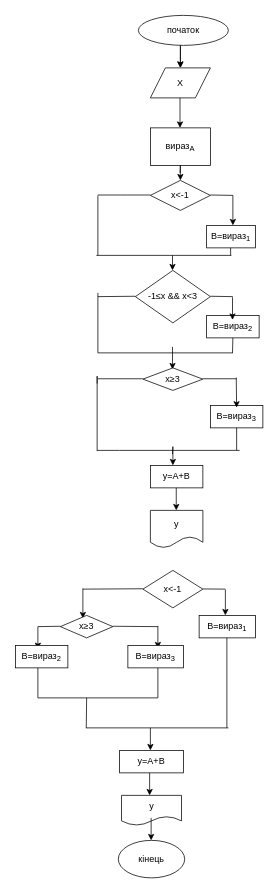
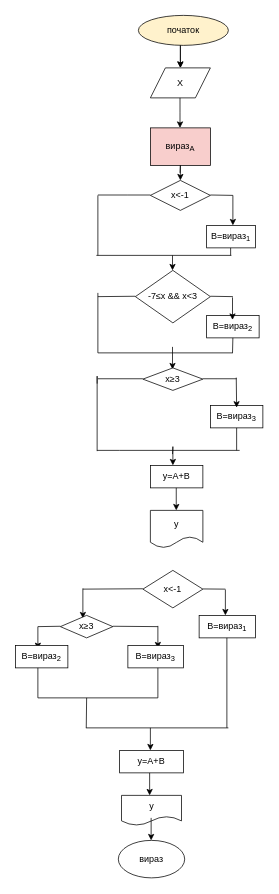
  <mxCell id="0" />
  <mxCell id="1" parent="0" />
- <mxCell id="2" value="початок" style="ellipse;whiteSpace=wrap;html=1;" vertex="1" parent="1"><mxGeometry x="184" y="20" width="120" height="40" as="geometry" /></mxCell>
+ <mxCell id="2" value="початок" style="ellipse;whiteSpace=wrap;html=1;fillColor=#fff2cc;" vertex="1" parent="1"><mxGeometry x="184" y="20" width="120" height="40" as="geometry" /></mxCell>
  <mxCell id="3" value="X" style="shape=parallelogram;perimeter=parallelogramPerimeter;whiteSpace=wrap;html=1;fixedSize=1;" vertex="1" parent="1"><mxGeometry x="200" y="90" width="80" height="40" as="geometry" /></mxCell>
  <mxCell id="4" value="" style="endArrow=classic;html=1;rounded=0;exitX=0.467;exitY=1;exitDx=0;exitDy=0;exitPerimeter=0;" edge="1" parent="1" source="2"><mxGeometry width="50" height="50" relative="1" as="geometry"><mxPoint x="240" y="70" as="sourcePoint" /><mxPoint x="240" y="90" as="targetPoint" /></mxGeometry></mxCell>
  <mxCell id="5" value="" style="endArrow=classic;html=1;rounded=0;exitX=0.467;exitY=1;exitDx=0;exitDy=0;exitPerimeter=0;" edge="1" parent="1"><mxGeometry width="50" height="50" relative="1" as="geometry"><mxPoint x="240" y="60" as="sourcePoint" /><mxPoint x="240" y="90" as="targetPoint" /></mxGeometry></mxCell>
  <mxCell id="6" value="" style="endArrow=classic;html=1;rounded=0;" edge="1" parent="1"><mxGeometry width="50" height="50" relative="1" as="geometry"><mxPoint x="239.5" y="130" as="sourcePoint" /><mxPoint x="239.5" y="170" as="targetPoint" /><Array as="points"><mxPoint x="239.5" y="150" /></Array></mxGeometry></mxCell>
- <mxCell id="7" value="вираз&lt;sub&gt;A&lt;/sub&gt;" style="rounded=0;whiteSpace=wrap;html=1;" vertex="1" parent="1"><mxGeometry x="200" y="170" width="80" height="50" as="geometry" /></mxCell>
+ <mxCell id="7" value="вираз&lt;sub&gt;A&lt;/sub&gt;" style="rounded=0;whiteSpace=wrap;html=1;fillColor=#f8cecc;" vertex="1" parent="1"><mxGeometry x="200" y="170" width="80" height="50" as="geometry" /></mxCell>
  <mxCell id="8" value="" style="endArrow=classic;html=1;rounded=0;" edge="1" parent="1"><mxGeometry width="50" height="50" relative="1" as="geometry"><mxPoint x="239.5" y="230" as="sourcePoint" /><mxPoint x="240" y="240" as="targetPoint" /><Array as="points"><mxPoint x="240" y="220" /></Array></mxGeometry></mxCell>
  <mxCell id="9" value="x&amp;lt;-1" style="rhombus;whiteSpace=wrap;html=1;" vertex="1" parent="1"><mxGeometry x="200" y="240" width="80" height="40" as="geometry" /></mxCell>
  <mxCell id="10" value="" style="endArrow=none;html=1;rounded=0;" edge="1" parent="1"><mxGeometry width="50" height="50" relative="1" as="geometry"><mxPoint x="200" y="259.5" as="sourcePoint" /><mxPoint x="130" y="259.5" as="targetPoint" /><Array as="points"><mxPoint x="170" y="259.5" /></Array></mxGeometry></mxCell>
  <mxCell id="11" value="" style="endArrow=none;html=1;rounded=0;" edge="1" parent="1"><mxGeometry width="50" height="50" relative="1" as="geometry"><mxPoint x="130" y="340" as="sourcePoint" /><mxPoint x="130" y="260" as="targetPoint" /></mxGeometry></mxCell>
  <mxCell id="12" value="" style="endArrow=none;html=1;rounded=0;" edge="1" parent="1"><mxGeometry width="50" height="50" relative="1" as="geometry"><mxPoint x="280" y="259.5" as="sourcePoint" /><mxPoint x="310" y="260" as="targetPoint" /></mxGeometry></mxCell>
  <mxCell id="13" value="" style="endArrow=classic;html=1;rounded=0;" edge="1" parent="1"><mxGeometry width="50" height="50" relative="1" as="geometry"><mxPoint x="310" y="260" as="sourcePoint" /><mxPoint x="310" y="300" as="targetPoint" /></mxGeometry></mxCell>
  <mxCell id="14" value="B=вираз&lt;sub&gt;1&lt;/sub&gt;" style="rounded=0;whiteSpace=wrap;html=1;" vertex="1" parent="1"><mxGeometry x="275" y="300" width="65" height="30" as="geometry" /></mxCell>
- <mxCell id="15" value="-1≤x &amp;amp;&amp;amp; x&amp;lt;3" style="rhombus;whiteSpace=wrap;html=1;" vertex="1" parent="1"><mxGeometry x="180" y="360" width="100" height="70" as="geometry" /></mxCell>
+ <mxCell id="15" value="-7≤x &amp;amp;&amp;amp; x&amp;lt;3" style="rhombus;whiteSpace=wrap;html=1;" vertex="1" parent="1"><mxGeometry x="180" y="360" width="100" height="70" as="geometry" /></mxCell>
  <mxCell id="16" value="" style="endArrow=none;html=1;rounded=0;" edge="1" parent="1"><mxGeometry width="50" height="50" relative="1" as="geometry"><mxPoint x="130" y="395" as="sourcePoint" /><mxPoint x="180" y="394.5" as="targetPoint" /></mxGeometry></mxCell>
  <mxCell id="17" value="" style="endArrow=none;html=1;rounded=0;" edge="1" parent="1"><mxGeometry width="50" height="50" relative="1" as="geometry"><mxPoint x="130" y="470" as="sourcePoint" /><mxPoint x="130" y="390" as="targetPoint" /></mxGeometry></mxCell>
  <mxCell id="18" value="B=вираз&lt;sub style=&quot;border-color: var(--border-color);&quot;&gt;2&lt;/sub&gt;" style="rounded=0;whiteSpace=wrap;html=1;" vertex="1" parent="1"><mxGeometry x="275" y="420" width="70" height="30" as="geometry" /></mxCell>
  <mxCell id="19" value="" style="endArrow=classic;html=1;rounded=0;" edge="1" parent="1"><mxGeometry width="50" height="50" relative="1" as="geometry"><mxPoint x="229.5" y="462" as="sourcePoint" /><mxPoint x="229.5" y="492" as="targetPoint" /></mxGeometry></mxCell>
  <mxCell id="20" value="" style="endArrow=none;html=1;rounded=0;" edge="1" parent="1"><mxGeometry width="50" height="50" relative="1" as="geometry"><mxPoint x="150" y="595" as="sourcePoint" /><mxPoint x="150" y="595" as="targetPoint" /><Array as="points" /></mxGeometry></mxCell>
  <mxCell id="21" value="x≥3" style="rhombus;whiteSpace=wrap;html=1;" vertex="1" parent="1"><mxGeometry x="190" y="490" width="80" height="30" as="geometry" /></mxCell>
  <mxCell id="22" value="" style="endArrow=none;html=1;rounded=0;" edge="1" parent="1"><mxGeometry width="50" height="50" relative="1" as="geometry"><mxPoint x="130" y="504.5" as="sourcePoint" /><mxPoint x="190" y="504.5" as="targetPoint" /></mxGeometry></mxCell>
  <mxCell id="23" value="" style="endArrow=none;html=1;rounded=0;" edge="1" parent="1"><mxGeometry width="50" height="50" relative="1" as="geometry"><mxPoint x="129" y="601" as="sourcePoint" /><mxPoint x="129" y="511" as="targetPoint" /><Array as="points"><mxPoint x="129" y="501" /></Array></mxGeometry></mxCell>
  <mxCell id="24" value="" style="endArrow=none;html=1;rounded=0;" edge="1" parent="1"><mxGeometry width="50" height="50" relative="1" as="geometry"><mxPoint x="129" y="600" as="sourcePoint" /><mxPoint x="319" y="600" as="targetPoint" /><Array as="points"><mxPoint x="159" y="600" /></Array></mxGeometry></mxCell>
  <mxCell id="25" value="" style="endArrow=none;html=1;rounded=0;" edge="1" parent="1"><mxGeometry width="50" height="50" relative="1" as="geometry"><mxPoint x="270" y="504.5" as="sourcePoint" /><mxPoint x="315" y="504.5" as="targetPoint" /></mxGeometry></mxCell>
  <mxCell id="26" value="B=вираз&lt;sub style=&quot;border-color: var(--border-color);&quot;&gt;3&lt;/sub&gt;" style="rounded=0;whiteSpace=wrap;html=1;" vertex="1" parent="1"><mxGeometry x="280" y="540" width="70" height="30" as="geometry" /></mxCell>
  <mxCell id="27" value="" style="endArrow=classic;html=1;rounded=0;" edge="1" parent="1"><mxGeometry width="50" height="50" relative="1" as="geometry"><mxPoint x="229.5" y="605" as="sourcePoint" /><mxPoint x="230" y="620" as="targetPoint" /><Array as="points"><mxPoint x="230" y="595" /></Array></mxGeometry></mxCell>
  <mxCell id="28" value="y=A+B" style="rounded=0;whiteSpace=wrap;html=1;" vertex="1" parent="1"><mxGeometry x="200" y="620" width="70" height="30" as="geometry" /></mxCell>
  <mxCell id="29" value="y" style="shape=document;whiteSpace=wrap;html=1;boundedLbl=1;" vertex="1" parent="1"><mxGeometry x="200" y="680" width="70" height="50" as="geometry" /></mxCell>
  <mxCell id="30" value="" style="endArrow=classic;html=1;rounded=0;" edge="1" parent="1"><mxGeometry width="50" height="50" relative="1" as="geometry"><mxPoint x="234.5" y="650" as="sourcePoint" /><mxPoint x="234.5" y="680" as="targetPoint" /><Array as="points"><mxPoint x="234.5" y="650" /></Array></mxGeometry></mxCell>
  <mxCell id="31" value="x&amp;lt;-1" style="rhombus;whiteSpace=wrap;html=1;" vertex="1" parent="1"><mxGeometry x="190" y="760" width="80" height="50" as="geometry" /></mxCell>
  <mxCell id="32" value="" style="endArrow=none;html=1;rounded=0;" edge="1" parent="1"><mxGeometry width="50" height="50" relative="1" as="geometry"><mxPoint x="110" y="785" as="sourcePoint" /><mxPoint x="190" y="784.5" as="targetPoint" /></mxGeometry></mxCell>
  <mxCell id="33" value="" style="endArrow=classic;html=1;rounded=0;" edge="1" parent="1"><mxGeometry width="50" height="50" relative="1" as="geometry"><mxPoint x="110" y="784" as="sourcePoint" /><mxPoint x="110" y="824" as="targetPoint" /></mxGeometry></mxCell>
  <mxCell id="34" value="x≥3" style="rhombus;whiteSpace=wrap;html=1;" vertex="1" parent="1"><mxGeometry x="80" y="820" width="70" height="30" as="geometry" /></mxCell>
  <mxCell id="35" value="" style="endArrow=none;html=1;rounded=0;" edge="1" parent="1"><mxGeometry width="50" height="50" relative="1" as="geometry"><mxPoint x="50" y="835" as="sourcePoint" /><mxPoint x="80" y="834.5" as="targetPoint" /></mxGeometry></mxCell>
  <mxCell id="36" value="" style="endArrow=classic;html=1;rounded=0;" edge="1" parent="1"><mxGeometry width="50" height="50" relative="1" as="geometry"><mxPoint x="50" y="835" as="sourcePoint" /><mxPoint x="50" y="865" as="targetPoint" /></mxGeometry></mxCell>
  <mxCell id="37" value="B=вираз&lt;sub style=&quot;border-color: var(--border-color);&quot;&gt;2&lt;/sub&gt;" style="rounded=0;whiteSpace=wrap;html=1;" vertex="1" parent="1"><mxGeometry x="20" y="860" width="70" height="30" as="geometry" /></mxCell>
  <mxCell id="38" value="" style="endArrow=none;html=1;rounded=0;" edge="1" parent="1"><mxGeometry width="50" height="50" relative="1" as="geometry"><mxPoint x="128" y="340" as="sourcePoint" /><mxPoint x="308" y="340" as="targetPoint" /></mxGeometry></mxCell>
  <mxCell id="39" value="" style="endArrow=none;html=1;rounded=0;" edge="1" parent="1"><mxGeometry width="50" height="50" relative="1" as="geometry"><mxPoint x="307" y="340" as="sourcePoint" /><mxPoint x="307" y="330" as="targetPoint" /></mxGeometry></mxCell>
  <mxCell id="40" value="" style="endArrow=classic;html=1;rounded=0;" edge="1" parent="1"><mxGeometry width="50" height="50" relative="1" as="geometry"><mxPoint x="229.5" y="340" as="sourcePoint" /><mxPoint x="229.5" y="360" as="targetPoint" /></mxGeometry></mxCell>
  <mxCell id="41" value="" style="endArrow=none;html=1;rounded=0;" edge="1" parent="1"><mxGeometry width="50" height="50" relative="1" as="geometry"><mxPoint x="130" y="470" as="sourcePoint" /><mxPoint x="310" y="470" as="targetPoint" /></mxGeometry></mxCell>
  <mxCell id="42" value="" style="endArrow=none;html=1;rounded=0;" edge="1" parent="1"><mxGeometry width="50" height="50" relative="1" as="geometry"><mxPoint x="280" y="394.5" as="sourcePoint" /><mxPoint x="310" y="395" as="targetPoint" /></mxGeometry></mxCell>
  <mxCell id="43" value="" style="endArrow=none;html=1;rounded=0;" edge="1" parent="1"><mxGeometry width="50" height="50" relative="1" as="geometry"><mxPoint x="309.5" y="470" as="sourcePoint" /><mxPoint x="310" y="450" as="targetPoint" /></mxGeometry></mxCell>
  <mxCell id="44" value="" style="endArrow=classic;html=1;rounded=0;entryX=0.5;entryY=0;entryDx=0;entryDy=0;" edge="1" parent="1"><mxGeometry width="50" height="50" relative="1" as="geometry"><mxPoint x="314.5" y="503" as="sourcePoint" /><mxPoint x="315" y="543" as="targetPoint" /></mxGeometry></mxCell>
  <mxCell id="45" value="" style="endArrow=classic;html=1;rounded=0;" edge="1" parent="1"><mxGeometry width="50" height="50" relative="1" as="geometry"><mxPoint x="309.5" y="396" as="sourcePoint" /><mxPoint x="309.5" y="426" as="targetPoint" /></mxGeometry></mxCell>
  <mxCell id="46" value="" style="endArrow=none;html=1;rounded=0;exitX=0.5;exitY=1;exitDx=0;exitDy=0;" edge="1" parent="1" source="26"><mxGeometry width="50" height="50" relative="1" as="geometry"><mxPoint x="314.5" y="575" as="sourcePoint" /><mxPoint x="315" y="600" as="targetPoint" /></mxGeometry></mxCell>
  <mxCell id="47" value="" style="endArrow=none;html=1;rounded=0;" edge="1" parent="1"><mxGeometry width="50" height="50" relative="1" as="geometry"><mxPoint x="150" y="834.5" as="sourcePoint" /><mxPoint x="210" y="835" as="targetPoint" /></mxGeometry></mxCell>
  <mxCell id="48" value="" style="endArrow=classic;html=1;rounded=0;" edge="1" parent="1"><mxGeometry width="50" height="50" relative="1" as="geometry"><mxPoint x="210" y="834" as="sourcePoint" /><mxPoint x="210" y="864" as="targetPoint" /></mxGeometry></mxCell>
  <mxCell id="49" value="B=вираз&lt;sub style=&quot;border-color: var(--border-color);&quot;&gt;3&lt;/sub&gt;" style="rounded=0;whiteSpace=wrap;html=1;" vertex="1" parent="1"><mxGeometry x="170" y="860" width="74" height="30" as="geometry" /></mxCell>
  <mxCell id="50" value="" style="endArrow=none;html=1;rounded=0;" edge="1" parent="1"><mxGeometry width="50" height="50" relative="1" as="geometry"><mxPoint x="50" y="930" as="sourcePoint" /><mxPoint x="50" y="890" as="targetPoint" /></mxGeometry></mxCell>
  <mxCell id="51" value="" style="endArrow=none;html=1;rounded=0;" edge="1" parent="1"><mxGeometry width="50" height="50" relative="1" as="geometry"><mxPoint x="50" y="930" as="sourcePoint" /><mxPoint x="210" y="930" as="targetPoint" /></mxGeometry></mxCell>
  <mxCell id="52" value="" style="endArrow=none;html=1;rounded=0;" edge="1" parent="1"><mxGeometry width="50" height="50" relative="1" as="geometry"><mxPoint x="210" y="930" as="sourcePoint" /><mxPoint x="210" y="890" as="targetPoint" /></mxGeometry></mxCell>
  <mxCell id="53" value="" style="endArrow=none;html=1;rounded=0;" edge="1" parent="1"><mxGeometry width="50" height="50" relative="1" as="geometry"><mxPoint x="270" y="784.75" as="sourcePoint" /><mxPoint x="300" y="785" as="targetPoint" /></mxGeometry></mxCell>
  <mxCell id="54" value="" style="endArrow=classic;html=1;rounded=0;" edge="1" parent="1"><mxGeometry width="50" height="50" relative="1" as="geometry"><mxPoint x="300" y="785.5" as="sourcePoint" /><mxPoint x="300" y="820" as="targetPoint" /></mxGeometry></mxCell>
  <mxCell id="55" value="B=вираз&lt;sub style=&quot;border-color: var(--border-color);&quot;&gt;1&lt;/sub&gt;" style="rounded=0;whiteSpace=wrap;html=1;" vertex="1" parent="1"><mxGeometry x="265" y="820" width="75" height="30" as="geometry" /></mxCell>
  <mxCell id="56" value="" style="endArrow=none;html=1;rounded=0;" edge="1" parent="1"><mxGeometry width="50" height="50" relative="1" as="geometry"><mxPoint x="302" y="970" as="sourcePoint" /><mxPoint x="302" y="850" as="targetPoint" /></mxGeometry></mxCell>
  <mxCell id="57" value="" style="endArrow=none;html=1;rounded=0;" edge="1" parent="1"><mxGeometry width="50" height="50" relative="1" as="geometry"><mxPoint x="114" y="970" as="sourcePoint" /><mxPoint x="304" y="970" as="targetPoint" /></mxGeometry></mxCell>
  <mxCell id="58" value="" style="endArrow=none;html=1;rounded=0;" edge="1" parent="1"><mxGeometry width="50" height="50" relative="1" as="geometry"><mxPoint x="115" y="930" as="sourcePoint" /><mxPoint x="114.5" y="970" as="targetPoint" /></mxGeometry></mxCell>
  <mxCell id="59" value="" style="endArrow=classic;html=1;rounded=0;" edge="1" parent="1"><mxGeometry width="50" height="50" relative="1" as="geometry"><mxPoint x="200" y="970" as="sourcePoint" /><mxPoint x="200" y="1000" as="targetPoint" /></mxGeometry></mxCell>
  <mxCell id="60" value="y=A+B" style="rounded=0;whiteSpace=wrap;html=1;" vertex="1" parent="1"><mxGeometry x="159" y="1000" width="85" height="30" as="geometry" /></mxCell>
  <mxCell id="61" value="y" style="shape=document;whiteSpace=wrap;html=1;boundedLbl=1;" vertex="1" parent="1"><mxGeometry x="161.5" y="1060" width="80" height="40" as="geometry" /></mxCell>
  <mxCell id="62" value="" style="endArrow=classic;html=1;rounded=0;" edge="1" parent="1"><mxGeometry width="50" height="50" relative="1" as="geometry"><mxPoint x="199" y="1030" as="sourcePoint" /><mxPoint x="199" y="1060" as="targetPoint" /></mxGeometry></mxCell>
- <mxCell id="63" value="кінець" style="ellipse;whiteSpace=wrap;html=1;" vertex="1" parent="1"><mxGeometry x="157.25" y="1120" width="88.5" height="50" as="geometry" /></mxCell>
+ <mxCell id="63" value="вираз" style="ellipse;whiteSpace=wrap;html=1;" vertex="1" parent="1"><mxGeometry x="157.25" y="1120" width="88.5" height="50" as="geometry" /></mxCell>
  <mxCell id="64" value="" style="endArrow=classic;html=1;rounded=0;" edge="1" parent="1"><mxGeometry width="50" height="50" relative="1" as="geometry"><mxPoint x="201" y="1090" as="sourcePoint" /><mxPoint x="201" y="1120" as="targetPoint" /></mxGeometry></mxCell>
